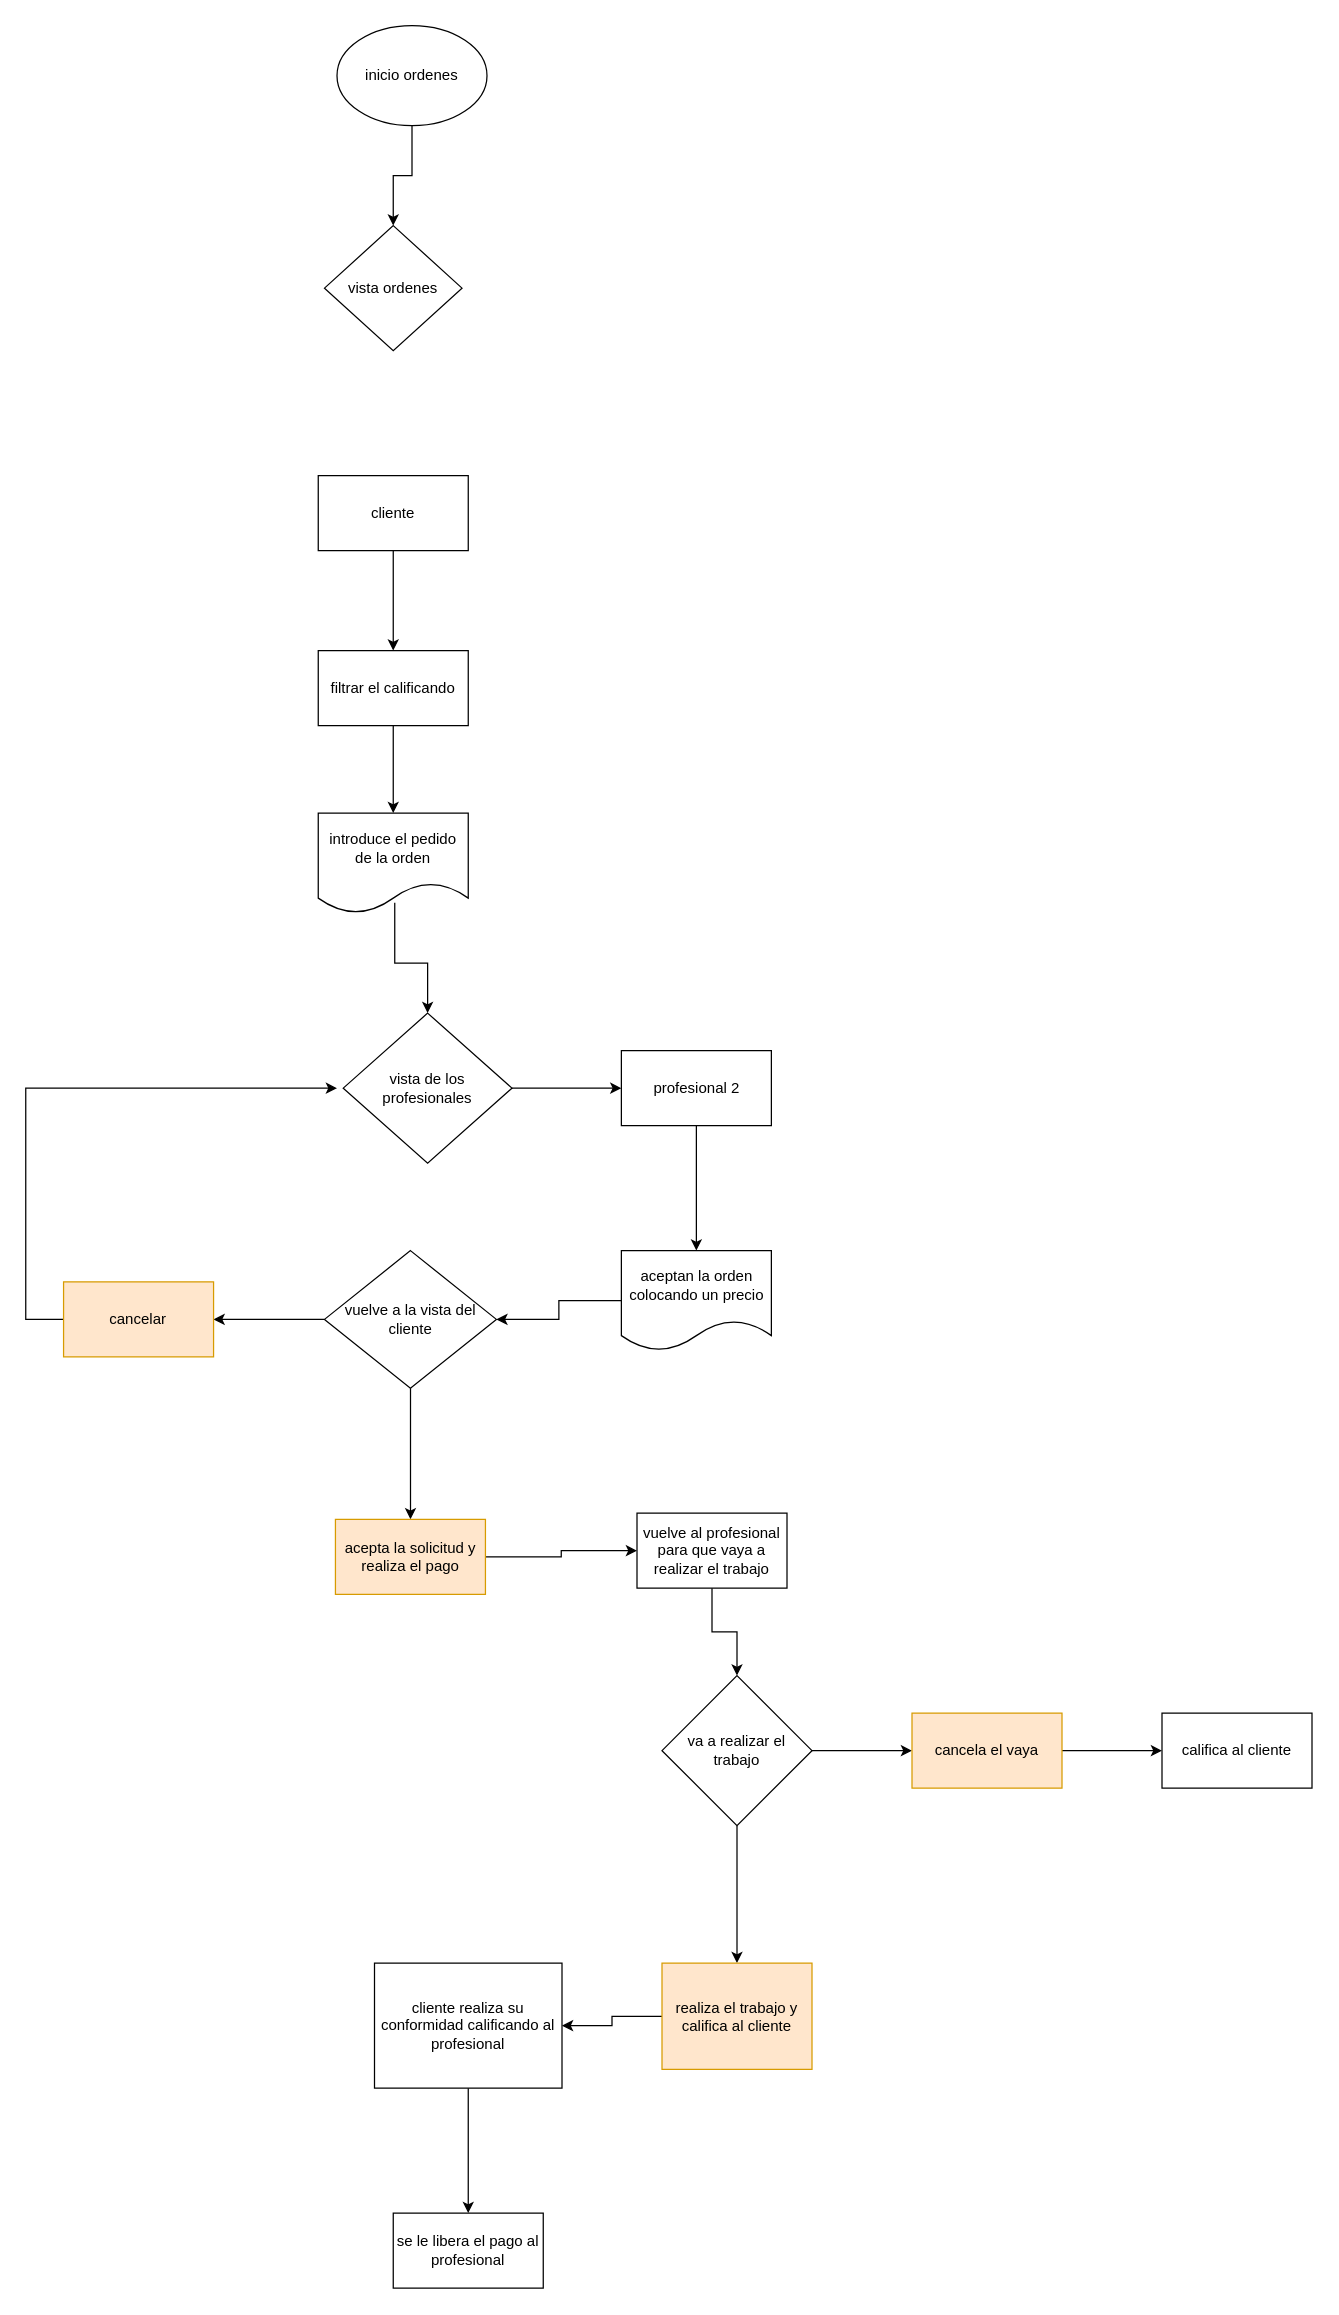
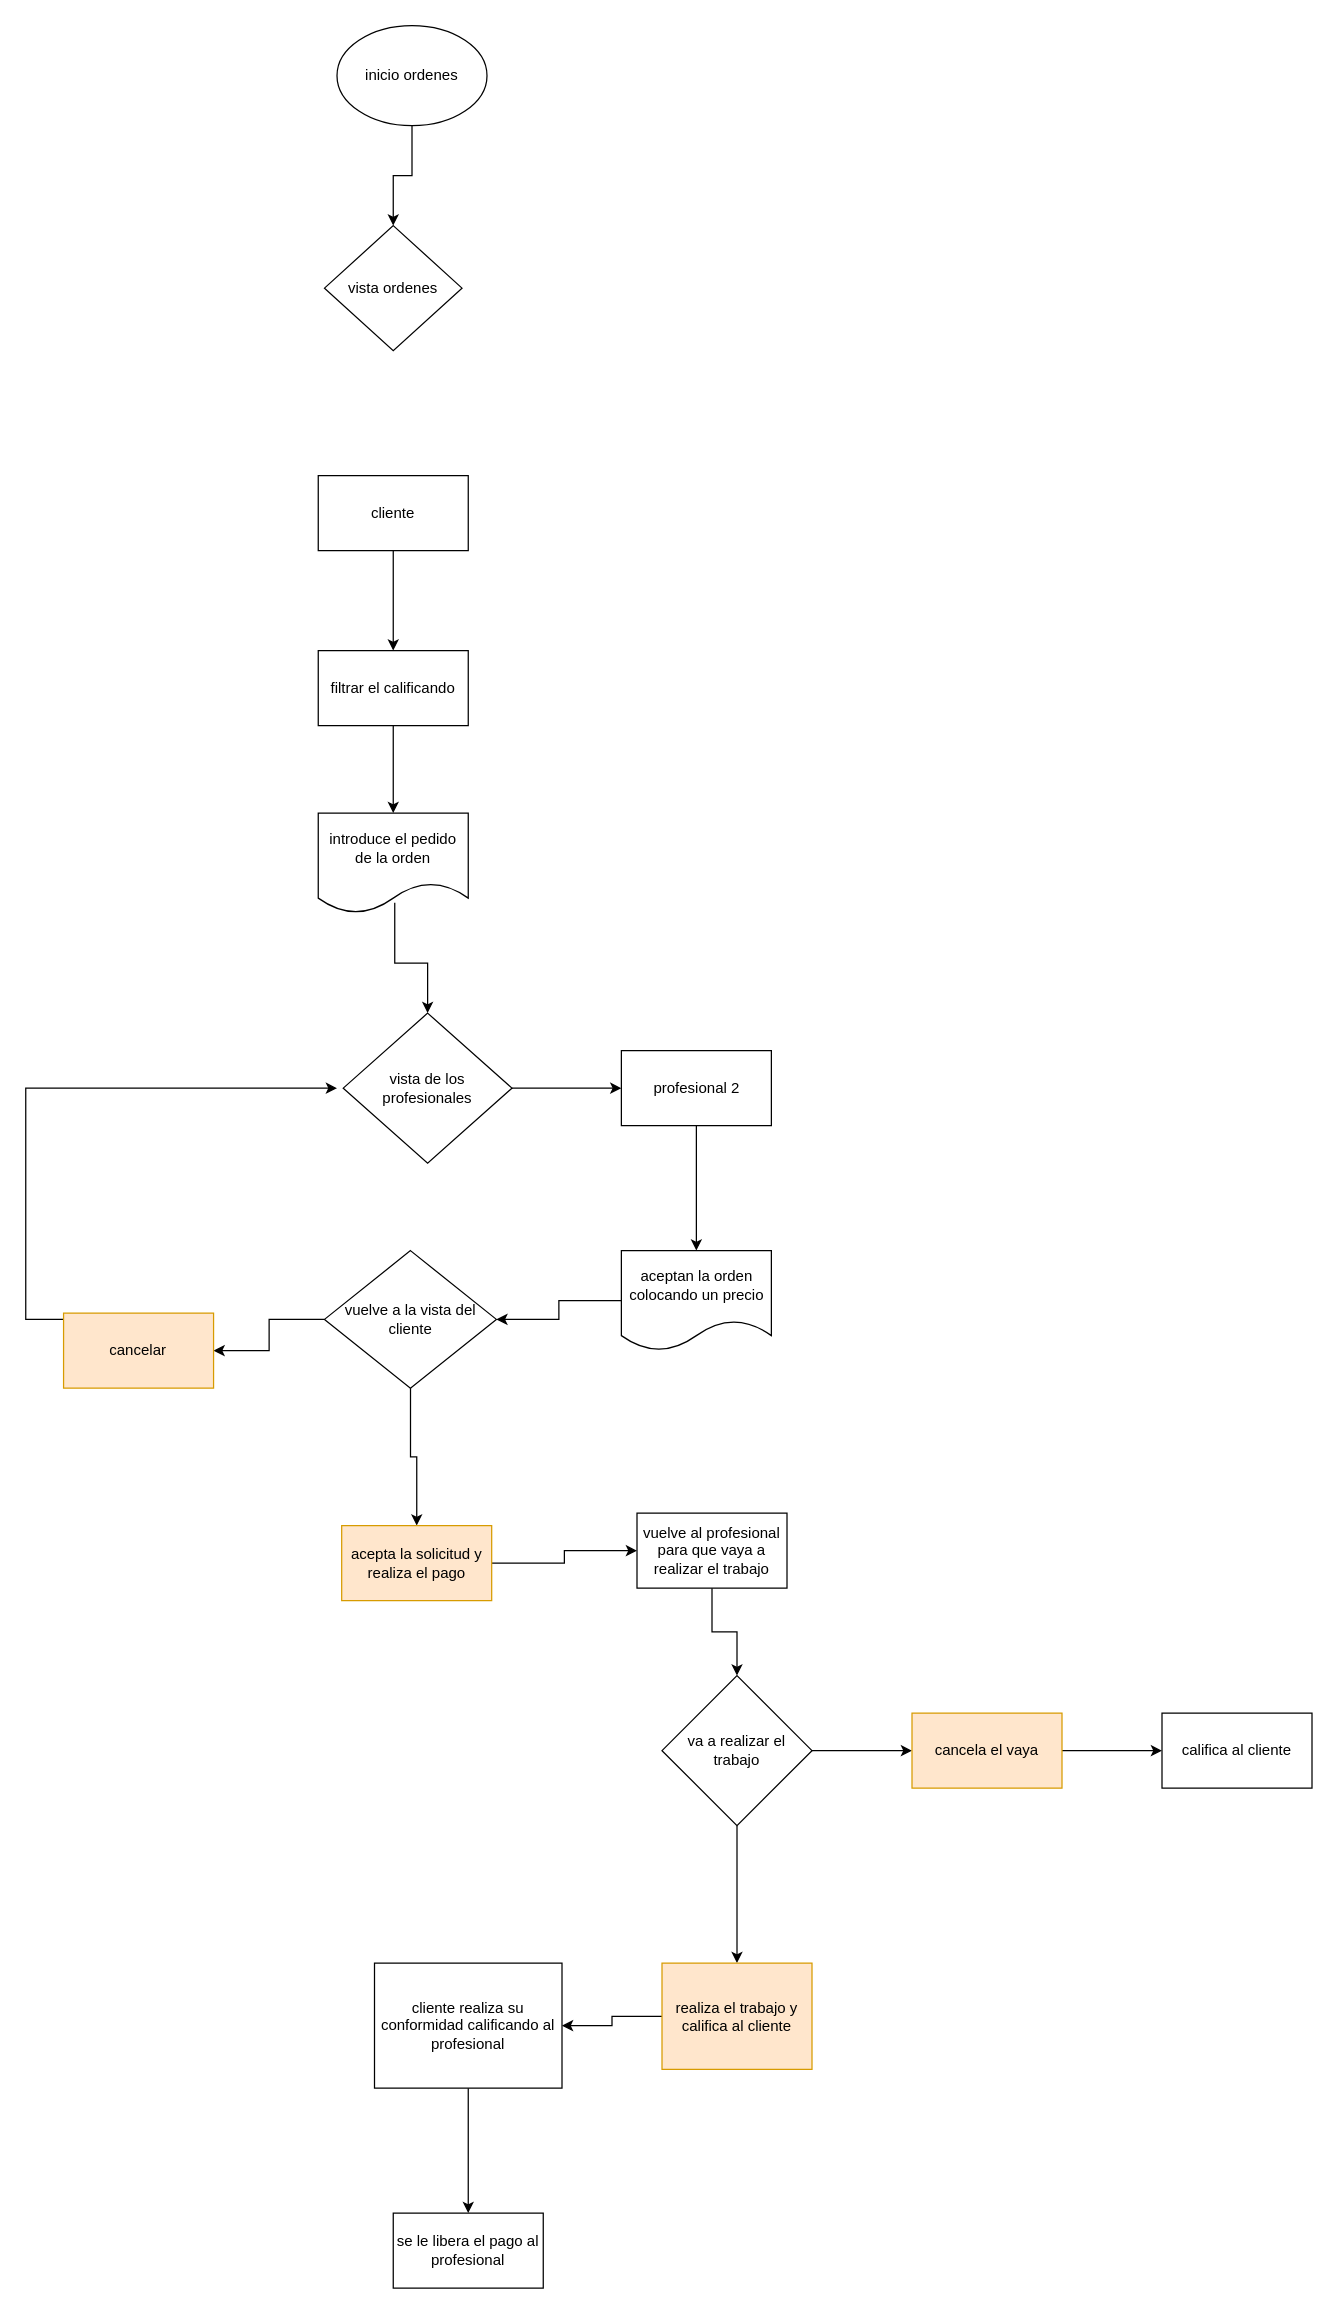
  <mxCell id="0" />
  <mxCell id="1" parent="0" />
  <mxCell id="2" value="" style="edgeStyle=orthogonalEdgeStyle;rounded=0;orthogonalLoop=1;jettySize=auto;html=1;" edge="1" parent="1" source="3" target="4"><mxGeometry relative="1" as="geometry" /></mxCell>
  <mxCell id="3" value="inicio ordenes" style="ellipse;whiteSpace=wrap;html=1;" vertex="1" parent="1"><mxGeometry x="269" y="20" width="120" height="80" as="geometry" /></mxCell>
  <mxCell id="4" value="vista ordenes" style="rhombus;whiteSpace=wrap;html=1;" vertex="1" parent="1"><mxGeometry x="259" y="180" width="110" height="100" as="geometry" /></mxCell>
  <mxCell id="5" value="" style="edgeStyle=orthogonalEdgeStyle;rounded=0;orthogonalLoop=1;jettySize=auto;html=1;" edge="1" parent="1" source="6" target="10"><mxGeometry relative="1" as="geometry" /></mxCell>
  <mxCell id="6" value="cliente" style="whiteSpace=wrap;html=1;" vertex="1" parent="1"><mxGeometry x="254" y="380" width="120" height="60" as="geometry" /></mxCell>
  <mxCell id="7" value="" style="edgeStyle=orthogonalEdgeStyle;rounded=0;orthogonalLoop=1;jettySize=auto;html=1;exitX=0.51;exitY=0.896;exitDx=0;exitDy=0;exitPerimeter=0;" edge="1" parent="1" source="8" target="12"><mxGeometry relative="1" as="geometry" /></mxCell>
  <mxCell id="8" value="introduce el pedido de la orden" style="shape=document;whiteSpace=wrap;html=1;boundedLbl=1;" vertex="1" parent="1"><mxGeometry x="254" y="650" width="120" height="80" as="geometry" /></mxCell>
  <mxCell id="9" value="" style="edgeStyle=orthogonalEdgeStyle;rounded=0;orthogonalLoop=1;jettySize=auto;html=1;" edge="1" parent="1" source="10" target="8"><mxGeometry relative="1" as="geometry" /></mxCell>
  <mxCell id="10" value="filtrar el calificando" style="whiteSpace=wrap;html=1;" vertex="1" parent="1"><mxGeometry x="254" y="520" width="120" height="60" as="geometry" /></mxCell>
  <mxCell id="11" value="" style="edgeStyle=orthogonalEdgeStyle;rounded=0;orthogonalLoop=1;jettySize=auto;html=1;" edge="1" parent="1" source="12" target="14"><mxGeometry relative="1" as="geometry" /></mxCell>
  <mxCell id="12" value="vista de los profesionales" style="rhombus;whiteSpace=wrap;html=1;" vertex="1" parent="1"><mxGeometry x="274" y="810" width="135" height="120" as="geometry" /></mxCell>
  <mxCell id="13" value="" style="edgeStyle=orthogonalEdgeStyle;rounded=0;orthogonalLoop=1;jettySize=auto;html=1;" edge="1" parent="1" source="14" target="16"><mxGeometry relative="1" as="geometry" /></mxCell>
  <mxCell id="14" value="profesional 2" style="whiteSpace=wrap;html=1;" vertex="1" parent="1"><mxGeometry x="496.5" y="840" width="120" height="60" as="geometry" /></mxCell>
  <mxCell id="15" value="" style="edgeStyle=orthogonalEdgeStyle;rounded=0;orthogonalLoop=1;jettySize=auto;html=1;" edge="1" parent="1" source="16" target="19"><mxGeometry relative="1" as="geometry" /></mxCell>
  <mxCell id="16" value="aceptan la orden colocando un precio" style="shape=document;whiteSpace=wrap;html=1;boundedLbl=1;" vertex="1" parent="1"><mxGeometry x="496.5" y="1000" width="120" height="80" as="geometry" /></mxCell>
  <mxCell id="17" value="" style="edgeStyle=orthogonalEdgeStyle;rounded=0;orthogonalLoop=1;jettySize=auto;html=1;" edge="1" parent="1" source="19" target="21"><mxGeometry relative="1" as="geometry" /></mxCell>
  <mxCell id="18" value="" style="edgeStyle=orthogonalEdgeStyle;rounded=0;orthogonalLoop=1;jettySize=auto;html=1;" edge="1" parent="1" source="19" target="23"><mxGeometry relative="1" as="geometry" /></mxCell>
  <mxCell id="19" value="vuelve a la vista del cliente" style="rhombus;whiteSpace=wrap;html=1;" vertex="1" parent="1"><mxGeometry x="259" y="1000" width="137.5" height="110" as="geometry" /></mxCell>
  <mxCell id="20" style="edgeStyle=orthogonalEdgeStyle;rounded=0;orthogonalLoop=1;jettySize=auto;html=1;" edge="1" parent="1" source="21"><mxGeometry relative="1" as="geometry"><mxPoint x="269" y="870" as="targetPoint" /><Array as="points"><mxPoint x="20" y="1055" /></Array></mxGeometry></mxCell>
- <mxCell id="21" value="cancelar" style="whiteSpace=wrap;html=1;fillColor=#ffe6cc;strokeColor=#d79b00;" vertex="1" parent="1"><mxGeometry x="50.25" y="1025" width="120" height="60" as="geometry" /></mxCell>
+ <mxCell id="21" value="cancelar" style="whiteSpace=wrap;html=1;fillColor=#ffe6cc;strokeColor=#d79b00;" vertex="1" parent="1"><mxGeometry x="50.25" y="1050" width="120" height="60" as="geometry" /></mxCell>
  <mxCell id="22" value="" style="edgeStyle=orthogonalEdgeStyle;rounded=0;orthogonalLoop=1;jettySize=auto;html=1;" edge="1" parent="1" source="23" target="25"><mxGeometry relative="1" as="geometry" /></mxCell>
- <mxCell id="23" value="acepta la solicitud y realiza el pago" style="whiteSpace=wrap;html=1;fillColor=#ffe6cc;strokeColor=#d79b00;" vertex="1" parent="1"><mxGeometry x="267.75" y="1215" width="120" height="60" as="geometry" /></mxCell>
+ <mxCell id="23" value="acepta la solicitud y realiza el pago" style="whiteSpace=wrap;html=1;fillColor=#ffe6cc;strokeColor=#d79b00;" vertex="1" parent="1"><mxGeometry x="272.75" y="1220" width="120" height="60" as="geometry" /></mxCell>
  <mxCell id="24" value="" style="edgeStyle=orthogonalEdgeStyle;rounded=0;orthogonalLoop=1;jettySize=auto;html=1;" edge="1" parent="1" source="25" target="28"><mxGeometry relative="1" as="geometry" /></mxCell>
  <mxCell id="25" value="vuelve al profesional para que vaya a realizar el trabajo" style="whiteSpace=wrap;html=1;" vertex="1" parent="1"><mxGeometry x="509" y="1210" width="120" height="60" as="geometry" /></mxCell>
  <mxCell id="26" value="" style="edgeStyle=orthogonalEdgeStyle;rounded=0;orthogonalLoop=1;jettySize=auto;html=1;" edge="1" parent="1" source="28" target="30"><mxGeometry relative="1" as="geometry" /></mxCell>
  <mxCell id="27" value="" style="edgeStyle=orthogonalEdgeStyle;rounded=0;orthogonalLoop=1;jettySize=auto;html=1;" edge="1" parent="1" source="28" target="32"><mxGeometry relative="1" as="geometry" /></mxCell>
  <mxCell id="28" value="va a realizar el trabajo" style="rhombus;whiteSpace=wrap;html=1;" vertex="1" parent="1"><mxGeometry x="529" y="1340" width="120" height="120" as="geometry" /></mxCell>
  <mxCell id="29" value="" style="edgeStyle=orthogonalEdgeStyle;rounded=0;orthogonalLoop=1;jettySize=auto;html=1;" edge="1" parent="1" source="30" target="36"><mxGeometry relative="1" as="geometry" /></mxCell>
  <mxCell id="30" value="cancela el vaya" style="whiteSpace=wrap;html=1;fillColor=#ffe6cc;strokeColor=#d79b00;" vertex="1" parent="1"><mxGeometry x="729" y="1370" width="120" height="60" as="geometry" /></mxCell>
  <mxCell id="31" value="" style="edgeStyle=orthogonalEdgeStyle;rounded=0;orthogonalLoop=1;jettySize=auto;html=1;" edge="1" parent="1" source="32" target="34"><mxGeometry relative="1" as="geometry" /></mxCell>
  <mxCell id="32" value="realiza el trabajo y califica al cliente" style="whiteSpace=wrap;html=1;fillColor=#ffe6cc;strokeColor=#d79b00;" vertex="1" parent="1"><mxGeometry x="529" y="1570" width="120" height="85" as="geometry" /></mxCell>
  <mxCell id="33" value="" style="edgeStyle=orthogonalEdgeStyle;rounded=0;orthogonalLoop=1;jettySize=auto;html=1;" edge="1" parent="1" source="34" target="35"><mxGeometry relative="1" as="geometry" /></mxCell>
  <mxCell id="34" value="cliente realiza su conformidad calificando al profesional " style="whiteSpace=wrap;html=1;" vertex="1" parent="1"><mxGeometry x="299" y="1570" width="150" height="100" as="geometry" /></mxCell>
  <mxCell id="35" value="se le libera el pago al profesional" style="whiteSpace=wrap;html=1;" vertex="1" parent="1"><mxGeometry x="314" y="1770" width="120" height="60" as="geometry" /></mxCell>
  <mxCell id="36" value="califica al cliente" style="whiteSpace=wrap;html=1;" vertex="1" parent="1"><mxGeometry x="929" y="1370" width="120" height="60" as="geometry" /></mxCell>
